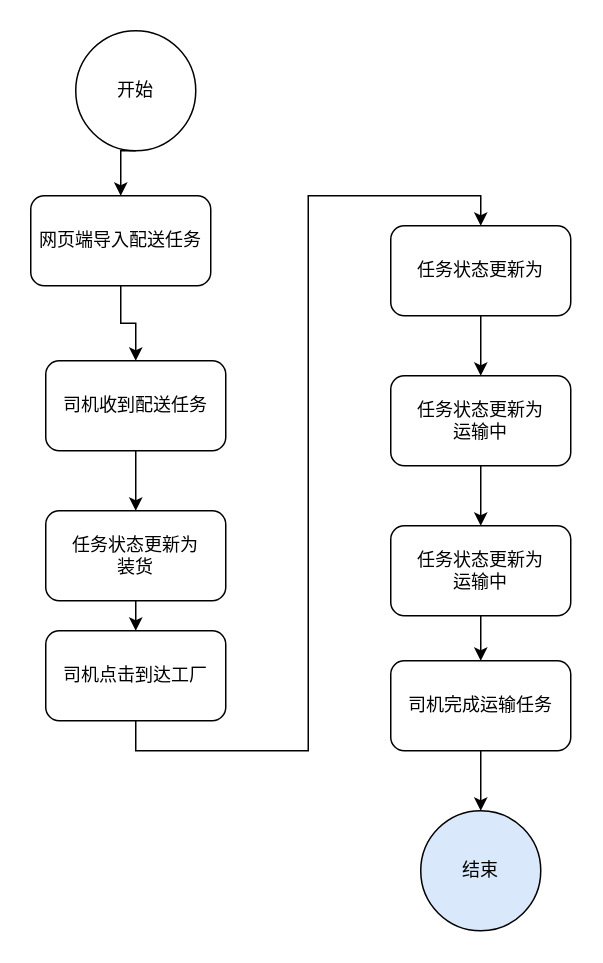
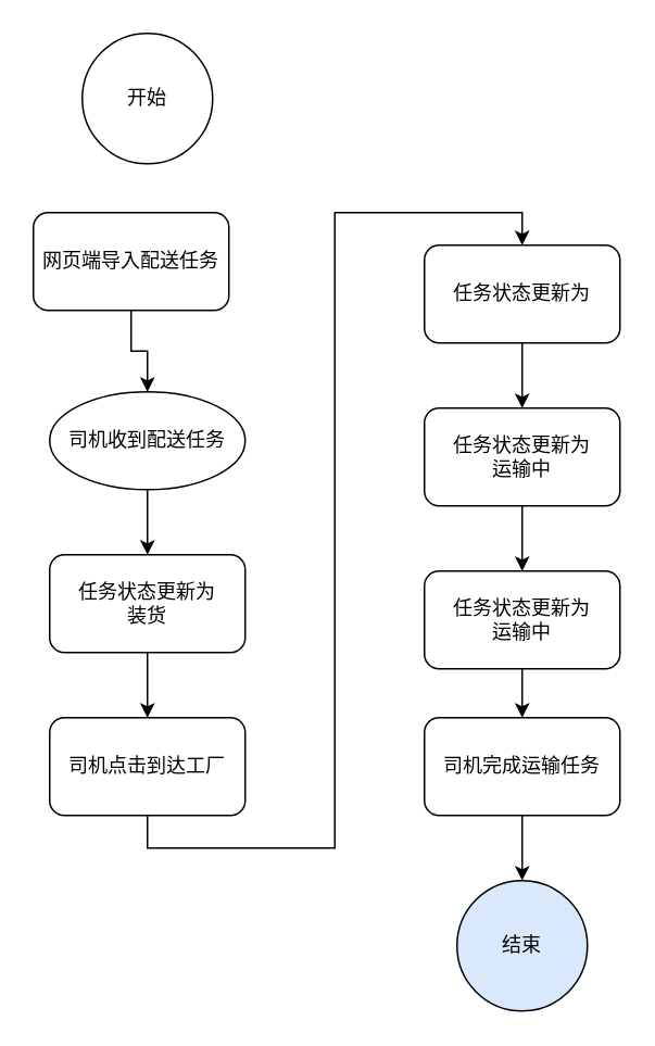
  <mxCell id="0" />
  <mxCell id="1" parent="0" />
- <mxCell id="2" style="edgeStyle=orthogonalEdgeStyle;rounded=0;orthogonalLoop=1;jettySize=auto;html=1;exitX=0.5;exitY=1;exitDx=0;exitDy=0;entryX=0.5;entryY=0;entryDx=0;entryDy=0;" edge="1" parent="1" source="3" target="5"><mxGeometry relative="1" as="geometry" /></mxCell>
  <mxCell id="3" value="开始" style="ellipse;whiteSpace=wrap;html=1;aspect=fixed;" vertex="1" parent="1"><mxGeometry x="50" y="20" width="80" height="80" as="geometry" /></mxCell>
  <mxCell id="4" style="edgeStyle=orthogonalEdgeStyle;rounded=0;orthogonalLoop=1;jettySize=auto;html=1;exitX=0.5;exitY=1;exitDx=0;exitDy=0;entryX=0.5;entryY=0;entryDx=0;entryDy=0;" edge="1" parent="1" source="5" target="7"><mxGeometry relative="1" as="geometry" /></mxCell>
  <mxCell id="5" value="网页端导入配送任务" style="rounded=1;whiteSpace=wrap;html=1;" vertex="1" parent="1"><mxGeometry x="20" y="130" width="120" height="60" as="geometry" /></mxCell>
  <mxCell id="6" style="edgeStyle=orthogonalEdgeStyle;rounded=0;orthogonalLoop=1;jettySize=auto;html=1;exitX=0.5;exitY=1;exitDx=0;exitDy=0;entryX=0.5;entryY=0;entryDx=0;entryDy=0;" edge="1" parent="1" source="7" target="9"><mxGeometry relative="1" as="geometry" /></mxCell>
- <mxCell id="7" value="司机收到配送任务" style="rounded=1;whiteSpace=wrap;html=1;" vertex="1" parent="1"><mxGeometry x="30" y="240" width="120" height="60" as="geometry" /></mxCell>
+ <mxCell id="7" value="司机收到配送任务" style="ellipse;whiteSpace=wrap;html=1;" vertex="1" parent="1"><mxGeometry x="30" y="240" width="120" height="60" as="geometry" /></mxCell>
  <mxCell id="8" style="edgeStyle=orthogonalEdgeStyle;rounded=0;orthogonalLoop=1;jettySize=auto;html=1;exitX=0.5;exitY=1;exitDx=0;exitDy=0;entryX=0.5;entryY=0;entryDx=0;entryDy=0;" edge="1" parent="1" source="9" target="11"><mxGeometry relative="1" as="geometry" /></mxCell>
  <mxCell id="9" value="任务状态更新为&lt;br&gt;装货" style="rounded=1;whiteSpace=wrap;html=1;" vertex="1" parent="1"><mxGeometry x="30" y="340" width="120" height="60" as="geometry" /></mxCell>
  <mxCell id="10" style="edgeStyle=orthogonalEdgeStyle;rounded=0;orthogonalLoop=1;jettySize=auto;html=1;exitX=0.5;exitY=1;exitDx=0;exitDy=0;entryX=0.5;entryY=0;entryDx=0;entryDy=0;" edge="1" parent="1" source="11" target="13"><mxGeometry relative="1" as="geometry" /></mxCell>
- <mxCell id="11" value="司机点击到达工厂" style="rounded=1;whiteSpace=wrap;html=1;" vertex="1" parent="1"><mxGeometry x="30" y="420" width="120" height="60" as="geometry" /></mxCell>
+ <mxCell id="11" value="司机点击到达工厂" style="rounded=1;whiteSpace=wrap;html=1;" vertex="1" parent="1"><mxGeometry x="30" y="440" width="120" height="60" as="geometry" /></mxCell>
  <mxCell id="12" style="edgeStyle=orthogonalEdgeStyle;rounded=0;orthogonalLoop=1;jettySize=auto;html=1;exitX=0.5;exitY=1;exitDx=0;exitDy=0;entryX=0.5;entryY=0;entryDx=0;entryDy=0;" edge="1" parent="1" source="13" target="15"><mxGeometry relative="1" as="geometry" /></mxCell>
  <mxCell id="13" value="任务状态更新为" style="rounded=1;whiteSpace=wrap;html=1;" vertex="1" parent="1"><mxGeometry x="260" y="150" width="120" height="60" as="geometry" /></mxCell>
  <mxCell id="14" style="edgeStyle=orthogonalEdgeStyle;rounded=0;orthogonalLoop=1;jettySize=auto;html=1;exitX=0.5;exitY=1;exitDx=0;exitDy=0;entryX=0.5;entryY=0;entryDx=0;entryDy=0;" edge="1" parent="1" source="15" target="17"><mxGeometry relative="1" as="geometry" /></mxCell>
  <mxCell id="15" value="任务状态更新为&lt;br&gt;运输中" style="rounded=1;whiteSpace=wrap;html=1;" vertex="1" parent="1"><mxGeometry x="260" y="250" width="120" height="60" as="geometry" /></mxCell>
  <mxCell id="16" style="edgeStyle=orthogonalEdgeStyle;rounded=0;orthogonalLoop=1;jettySize=auto;html=1;exitX=0.5;exitY=1;exitDx=0;exitDy=0;entryX=0.5;entryY=0;entryDx=0;entryDy=0;" edge="1" parent="1" source="17" target="19"><mxGeometry relative="1" as="geometry" /></mxCell>
  <mxCell id="17" value="任务状态更新为&lt;br&gt;运输中" style="rounded=1;whiteSpace=wrap;html=1;" vertex="1" parent="1"><mxGeometry x="260" y="350" width="120" height="60" as="geometry" /></mxCell>
  <mxCell id="18" style="edgeStyle=orthogonalEdgeStyle;rounded=0;orthogonalLoop=1;jettySize=auto;html=1;exitX=0.5;exitY=1;exitDx=0;exitDy=0;entryX=0.5;entryY=0;entryDx=0;entryDy=0;" edge="1" parent="1" source="19" target="20"><mxGeometry relative="1" as="geometry" /></mxCell>
  <mxCell id="19" value="司机完成运输任务" style="rounded=1;whiteSpace=wrap;html=1;" vertex="1" parent="1"><mxGeometry x="260" y="440" width="120" height="60" as="geometry" /></mxCell>
  <mxCell id="20" value="结束" style="ellipse;whiteSpace=wrap;html=1;aspect=fixed;fillColor=#dae8fc;" vertex="1" parent="1"><mxGeometry x="280" y="540" width="80" height="80" as="geometry" /></mxCell>
